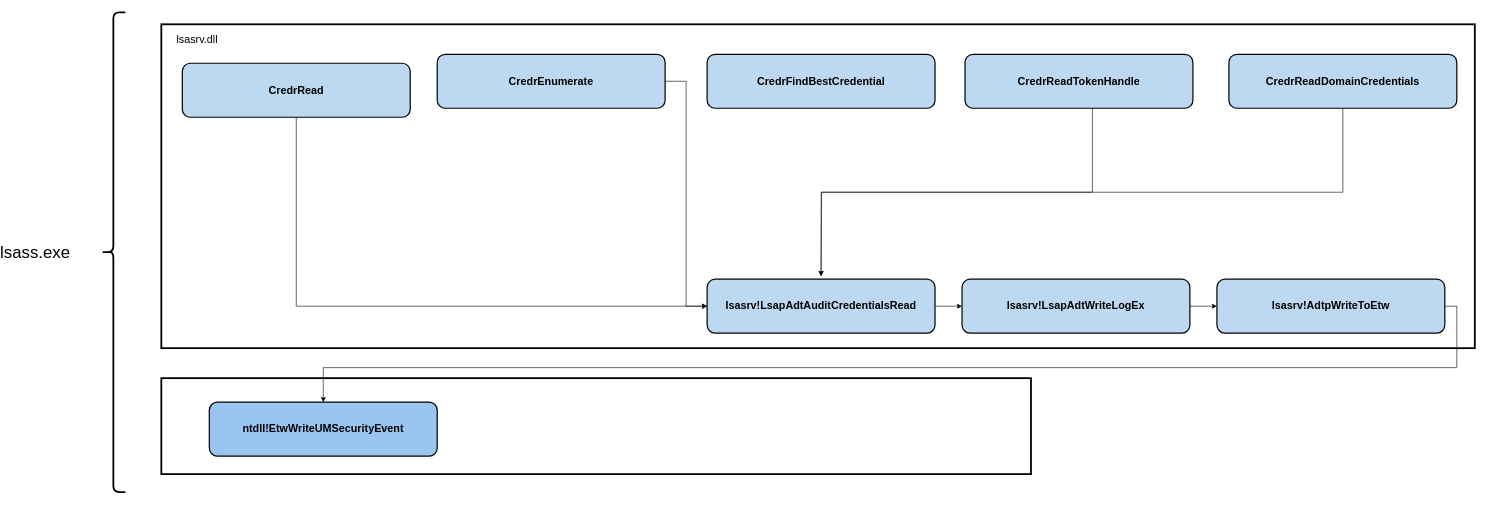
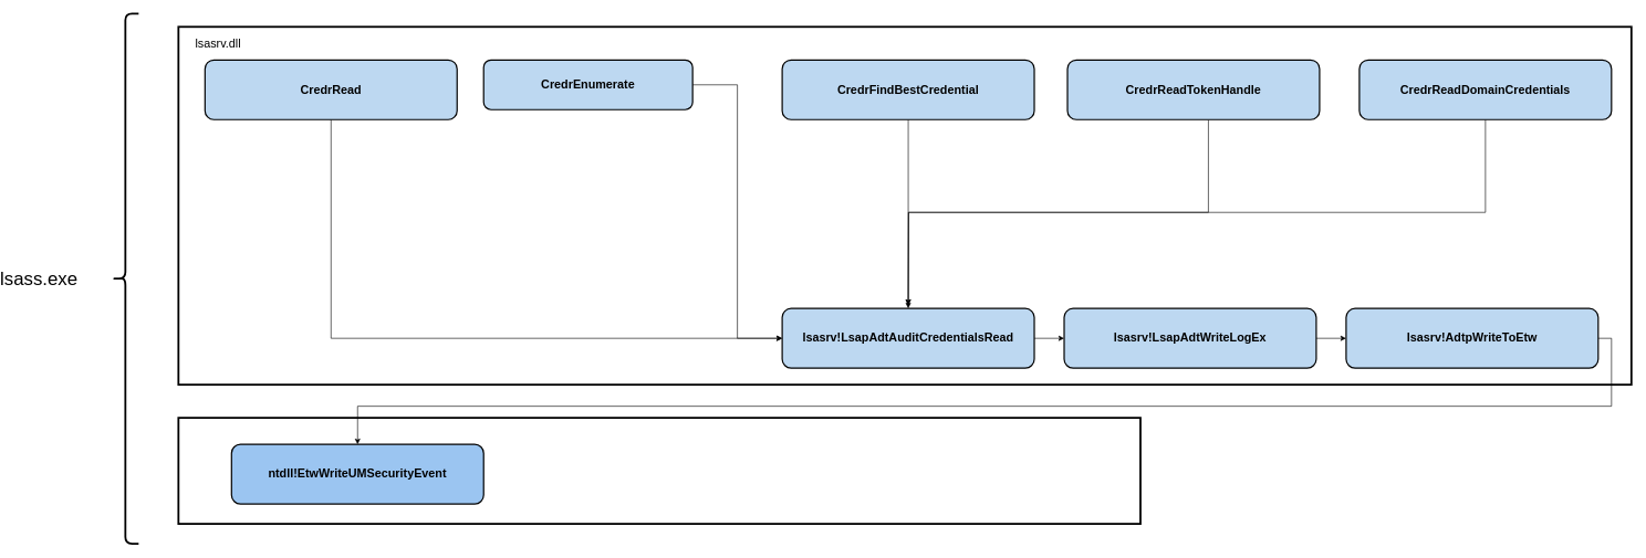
  <mxCell id="0" />
  <mxCell id="1" parent="0" />
  <mxCell id="2" value="" style="rounded=0;whiteSpace=wrap;html=1;fontSize=20;strokeWidth=3;" vertex="1" parent="1"><mxGeometry x="260" y="630" width="1450" height="160" as="geometry" /></mxCell>
  <mxCell id="3" value="" style="rounded=0;whiteSpace=wrap;html=1;fontSize=20;strokeWidth=3;" vertex="1" parent="1"><mxGeometry x="260" y="40" width="2190" height="540" as="geometry" /></mxCell>
  <mxCell id="4" value="&lt;span style=&quot;font-size: 28px;&quot;&gt;lsass.exe&lt;/span&gt;" style="text;html=1;strokeColor=none;fillColor=none;align=center;verticalAlign=middle;whiteSpace=wrap;rounded=0;" vertex="1" parent="1"><mxGeometry x="20" y="405" width="60" height="30" as="geometry" /></mxCell>
  <mxCell id="5" value="" style="shape=curlyBracket;whiteSpace=wrap;html=1;rounded=1;fontSize=20;strokeWidth=3;" vertex="1" parent="1"><mxGeometry x="160" y="20" width="40" height="800" as="geometry" /></mxCell>
  <mxCell id="6" value="&lt;font style=&quot;font-size: 18px;&quot;&gt;lsasrv.dll&lt;/font&gt;" style="text;html=1;strokeColor=none;fillColor=none;align=center;verticalAlign=middle;whiteSpace=wrap;rounded=0;" vertex="1" parent="1"><mxGeometry x="290" y="50" width="60" height="30" as="geometry" /></mxCell>
  <mxCell id="7" style="edgeStyle=orthogonalEdgeStyle;rounded=0;orthogonalLoop=1;jettySize=auto;html=1;exitX=1;exitY=0.5;exitDx=0;exitDy=0;entryX=0.5;entryY=0;entryDx=0;entryDy=0;" edge="1" parent="1" source="8" target="13"><mxGeometry relative="1" as="geometry" /></mxCell>
  <mxCell id="8" value="&lt;b&gt;lsasrv!AdtpWriteToEtw&lt;/b&gt;" style="rounded=1;whiteSpace=wrap;html=1;fontSize=18;strokeWidth=2;fillColor=#BDD8F1;" vertex="1" parent="1"><mxGeometry x="2020" y="465" width="380" height="90" as="geometry" /></mxCell>
  <mxCell id="9" style="edgeStyle=none;rounded=0;orthogonalLoop=1;jettySize=auto;html=1;exitX=1;exitY=0.5;exitDx=0;exitDy=0;entryX=0;entryY=0.5;entryDx=0;entryDy=0;" edge="1" parent="1" source="10" target="8"><mxGeometry relative="1" as="geometry" /></mxCell>
  <mxCell id="10" value="&lt;b&gt;lsasrv!LsapAdtWriteLogEx&lt;/b&gt;" style="rounded=1;whiteSpace=wrap;html=1;fontSize=18;strokeWidth=2;fillColor=#BDD8F1;" vertex="1" parent="1"><mxGeometry x="1595" y="465" width="380" height="90" as="geometry" /></mxCell>
  <mxCell id="11" style="rounded=0;orthogonalLoop=1;jettySize=auto;html=1;exitX=1;exitY=0.5;exitDx=0;exitDy=0;entryX=0;entryY=0.5;entryDx=0;entryDy=0;" edge="1" parent="1" source="12" target="10"><mxGeometry relative="1" as="geometry" /></mxCell>
  <mxCell id="12" value="&lt;b&gt;lsasrv!LsapAdtAuditCredentialsRead&lt;/b&gt;" style="rounded=1;whiteSpace=wrap;html=1;fontSize=18;strokeWidth=2;fillColor=#BDD8F1;" vertex="1" parent="1"><mxGeometry x="1170" y="465" width="380" height="90" as="geometry" /></mxCell>
  <mxCell id="13" value="&lt;b&gt;ntdll!EtwWriteUMSecurityEvent&lt;/b&gt;" style="rounded=1;whiteSpace=wrap;html=1;fontSize=18;strokeWidth=2;fillColor=#9BC5F1;" vertex="1" parent="1"><mxGeometry x="340" y="670" width="380" height="90" as="geometry" /></mxCell>
  <mxCell id="14" style="edgeStyle=orthogonalEdgeStyle;rounded=0;orthogonalLoop=1;jettySize=auto;html=1;entryX=0;entryY=0.5;entryDx=0;entryDy=0;exitX=0.5;exitY=1;exitDx=0;exitDy=0;" edge="1" parent="1" source="15" target="12"><mxGeometry relative="1" as="geometry" /></mxCell>
- <mxCell id="15" value="&lt;b&gt;CredrRead&lt;/b&gt;" style="rounded=1;whiteSpace=wrap;html=1;fontSize=18;strokeWidth=2;fillColor=#BDD8F1;" vertex="1" parent="1"><mxGeometry x="295" y="105" width="380" height="90" as="geometry" /></mxCell>
+ <mxCell id="15" value="&lt;b&gt;CredrRead&lt;/b&gt;" style="rounded=1;whiteSpace=wrap;html=1;fontSize=18;strokeWidth=2;fillColor=#BDD8F1;" vertex="1" parent="1"><mxGeometry x="300" y="90" width="380" height="90" as="geometry" /></mxCell>
  <mxCell id="16" style="edgeStyle=orthogonalEdgeStyle;rounded=0;orthogonalLoop=1;jettySize=auto;html=1;entryX=0;entryY=0.5;entryDx=0;entryDy=0;" edge="1" parent="1" source="17" target="12"><mxGeometry relative="1" as="geometry" /></mxCell>
- <mxCell id="17" value="&lt;b&gt;CredrEnumerate&lt;/b&gt;" style="rounded=1;whiteSpace=wrap;html=1;fontSize=18;strokeWidth=2;fillColor=#BDD8F1;" vertex="1" parent="1"><mxGeometry x="720" y="90" width="380" height="90" as="geometry" /></mxCell>
+ <mxCell id="17" value="&lt;b&gt;CredrEnumerate&lt;/b&gt;" style="rounded=1;whiteSpace=wrap;html=1;fontSize=18;strokeWidth=2;fillColor=#BDD8F1;" vertex="1" parent="1"><mxGeometry x="720" y="90" width="315" height="75" as="geometry" /></mxCell>
+ <mxCell id="18" style="edgeStyle=orthogonalEdgeStyle;rounded=0;orthogonalLoop=1;jettySize=auto;html=1;" edge="1" parent="1" source="19" target="12"><mxGeometry relative="1" as="geometry" /></mxCell>
  <mxCell id="19" value="&lt;b&gt;CredrFindBestCredential&lt;/b&gt;" style="rounded=1;whiteSpace=wrap;html=1;fontSize=18;strokeWidth=2;fillColor=#BDD8F1;" vertex="1" parent="1"><mxGeometry x="1170" y="90" width="380" height="90" as="geometry" /></mxCell>
  <mxCell id="20" style="edgeStyle=orthogonalEdgeStyle;rounded=0;orthogonalLoop=1;jettySize=auto;html=1;exitX=0.559;exitY=1.004;exitDx=0;exitDy=0;exitPerimeter=0;" edge="1" parent="1" source="21"><mxGeometry relative="1" as="geometry"><mxPoint x="1360" y="460" as="targetPoint" /></mxGeometry></mxCell>
  <mxCell id="21" value="&lt;b&gt;CredrReadTokenHandle&lt;/b&gt;" style="rounded=1;whiteSpace=wrap;html=1;fontSize=18;strokeWidth=2;fillColor=#BDD8F1;" vertex="1" parent="1"><mxGeometry x="1600" y="90" width="380" height="90" as="geometry" /></mxCell>
  <mxCell id="22" style="edgeStyle=orthogonalEdgeStyle;rounded=0;orthogonalLoop=1;jettySize=auto;html=1;exitX=0.5;exitY=1;exitDx=0;exitDy=0;" edge="1" parent="1" source="23"><mxGeometry relative="1" as="geometry"><mxPoint x="1360" y="460" as="targetPoint" /></mxGeometry></mxCell>
  <mxCell id="23" value="&lt;b&gt;CredrReadDomainCredentials&lt;/b&gt;" style="rounded=1;whiteSpace=wrap;html=1;fontSize=18;strokeWidth=2;fillColor=#BDD8F1;" vertex="1" parent="1"><mxGeometry x="2040" y="90" width="380" height="90" as="geometry" /></mxCell>
